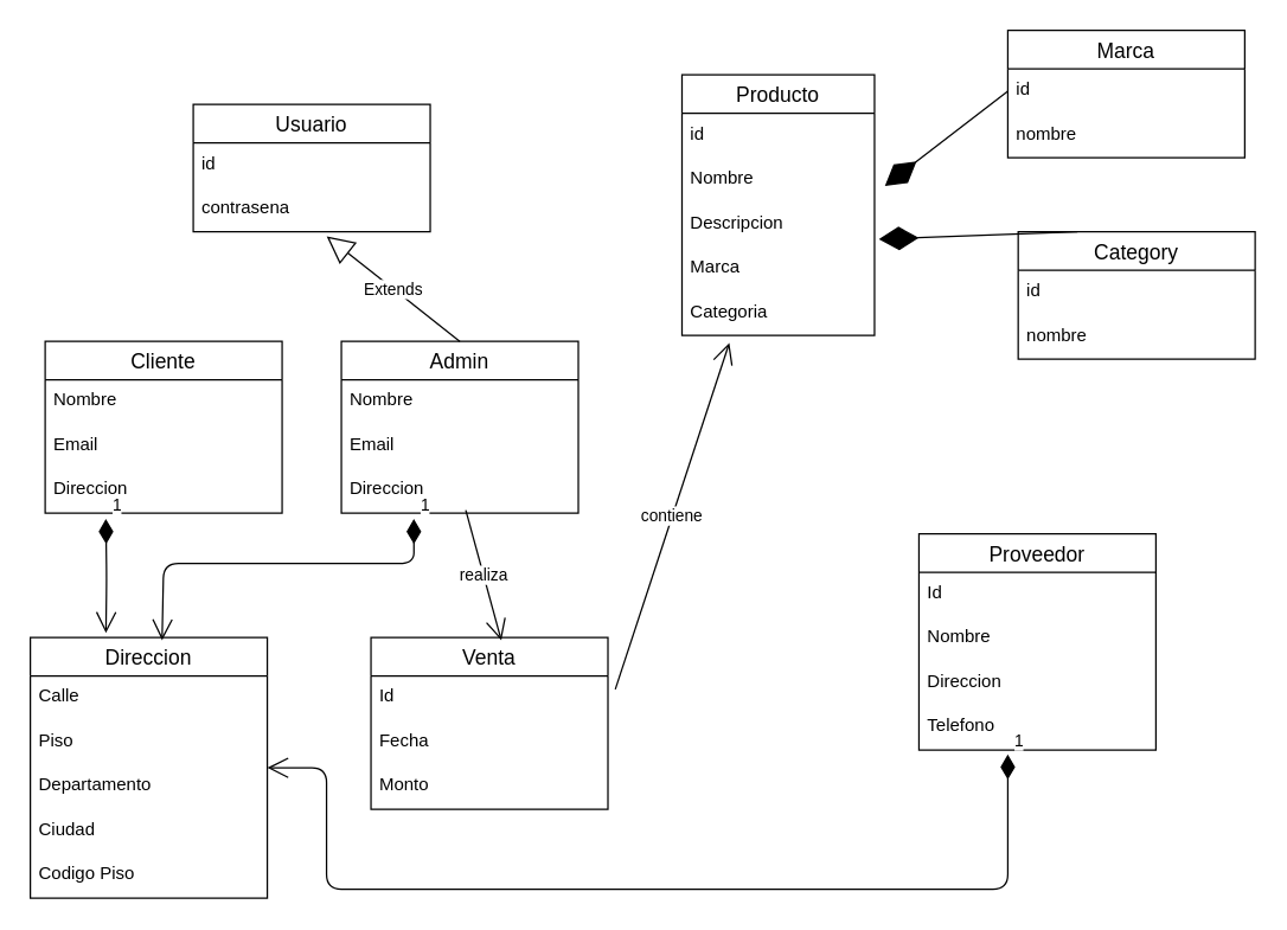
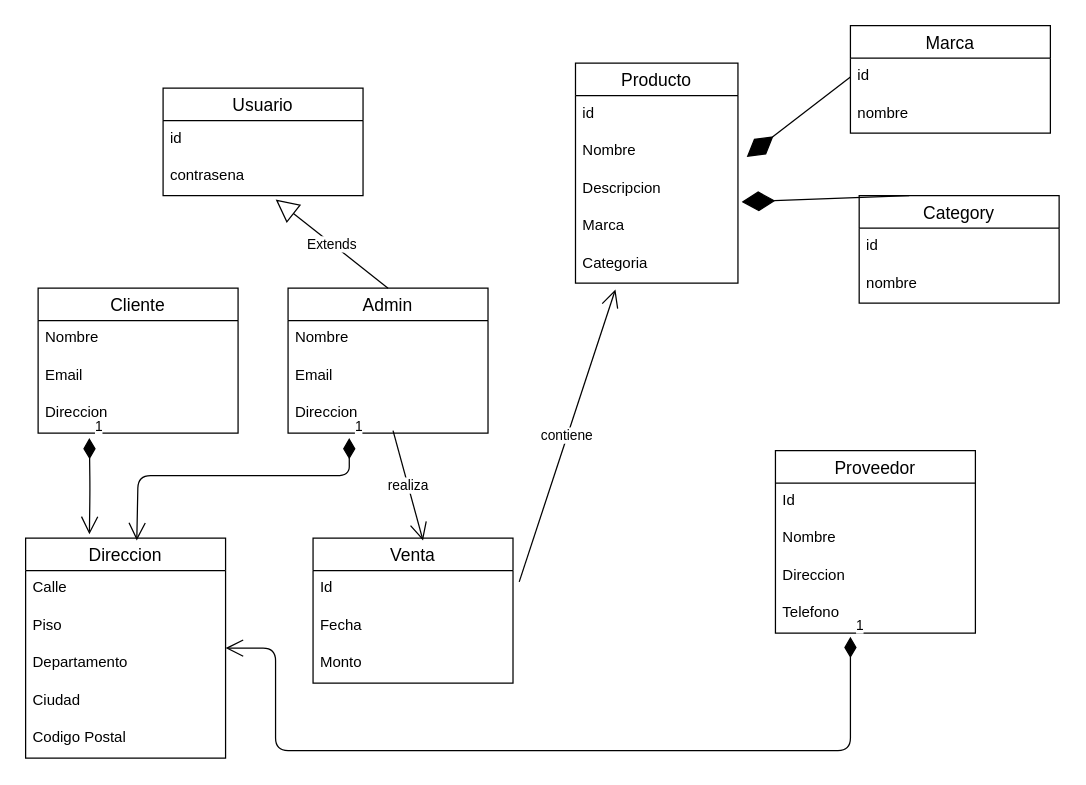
  <mxCell id="0" />
  <mxCell id="1" parent="0" />
  <mxCell id="2" value="Producto" style="swimlane;fontStyle=0;childLayout=stackLayout;horizontal=1;startSize=26;horizontalStack=0;resizeParent=1;resizeParentMax=0;resizeLast=0;collapsible=1;marginBottom=0;align=center;fontSize=14;" parent="1" vertex="1"><mxGeometry x="460" y="50" width="130" height="176" as="geometry" /></mxCell>
  <mxCell id="3" value="id" style="text;strokeColor=none;fillColor=none;spacingLeft=4;spacingRight=4;overflow=hidden;rotatable=0;points=[[0,0.5],[1,0.5]];portConstraint=eastwest;fontSize=12;" parent="2" vertex="1"><mxGeometry y="26" width="130" height="30" as="geometry" /></mxCell>
  <mxCell id="4" value="Nombre" style="text;strokeColor=none;fillColor=none;spacingLeft=4;spacingRight=4;overflow=hidden;rotatable=0;points=[[0,0.5],[1,0.5]];portConstraint=eastwest;fontSize=12;" parent="2" vertex="1"><mxGeometry y="56" width="130" height="30" as="geometry" /></mxCell>
  <mxCell id="5" value="Descripcion" style="text;strokeColor=none;fillColor=none;spacingLeft=4;spacingRight=4;overflow=hidden;rotatable=0;points=[[0,0.5],[1,0.5]];portConstraint=eastwest;fontSize=12;" parent="2" vertex="1"><mxGeometry y="86" width="130" height="30" as="geometry" /></mxCell>
  <mxCell id="6" value="Marca" style="text;strokeColor=none;fillColor=none;spacingLeft=4;spacingRight=4;overflow=hidden;rotatable=0;points=[[0,0.5],[1,0.5]];portConstraint=eastwest;fontSize=12;" parent="2" vertex="1"><mxGeometry y="116" width="130" height="30" as="geometry" /></mxCell>
  <mxCell id="7" value="Categoria" style="text;strokeColor=none;fillColor=none;spacingLeft=4;spacingRight=4;overflow=hidden;rotatable=0;points=[[0,0.5],[1,0.5]];portConstraint=eastwest;fontSize=12;" parent="2" vertex="1"><mxGeometry y="146" width="130" height="30" as="geometry" /></mxCell>
  <mxCell id="8" value="Usuario" style="swimlane;fontStyle=0;childLayout=stackLayout;horizontal=1;startSize=26;horizontalStack=0;resizeParent=1;resizeParentMax=0;resizeLast=0;collapsible=1;marginBottom=0;align=center;fontSize=14;" parent="1" vertex="1"><mxGeometry x="130" y="70" width="160" height="86" as="geometry" /></mxCell>
  <mxCell id="9" value="id " style="text;strokeColor=none;fillColor=none;spacingLeft=4;spacingRight=4;overflow=hidden;rotatable=0;points=[[0,0.5],[1,0.5]];portConstraint=eastwest;fontSize=12;" parent="8" vertex="1"><mxGeometry y="26" width="160" height="30" as="geometry" /></mxCell>
  <mxCell id="10" value="contrasena" style="text;strokeColor=none;fillColor=none;spacingLeft=4;spacingRight=4;overflow=hidden;rotatable=0;points=[[0,0.5],[1,0.5]];portConstraint=eastwest;fontSize=12;" parent="8" vertex="1"><mxGeometry y="56" width="160" height="30" as="geometry" /></mxCell>
  <mxCell id="11" value="Category" style="swimlane;fontStyle=0;childLayout=stackLayout;horizontal=1;startSize=26;horizontalStack=0;resizeParent=1;resizeParentMax=0;resizeLast=0;collapsible=1;marginBottom=0;align=center;fontSize=14;" parent="1" vertex="1"><mxGeometry x="687" y="156" width="160" height="86" as="geometry" /></mxCell>
  <mxCell id="12" value="id" style="text;strokeColor=none;fillColor=none;spacingLeft=4;spacingRight=4;overflow=hidden;rotatable=0;points=[[0,0.5],[1,0.5]];portConstraint=eastwest;fontSize=12;" parent="11" vertex="1"><mxGeometry y="26" width="160" height="30" as="geometry" /></mxCell>
  <mxCell id="13" value="nombre" style="text;strokeColor=none;fillColor=none;spacingLeft=4;spacingRight=4;overflow=hidden;rotatable=0;points=[[0,0.5],[1,0.5]];portConstraint=eastwest;fontSize=12;" parent="11" vertex="1"><mxGeometry y="56" width="160" height="30" as="geometry" /></mxCell>
  <mxCell id="14" value="Marca" style="swimlane;fontStyle=0;childLayout=stackLayout;horizontal=1;startSize=26;horizontalStack=0;resizeParent=1;resizeParentMax=0;resizeLast=0;collapsible=1;marginBottom=0;align=center;fontSize=14;" parent="1" vertex="1"><mxGeometry x="680" y="20" width="160" height="86" as="geometry" /></mxCell>
  <mxCell id="15" value="id" style="text;strokeColor=none;fillColor=none;spacingLeft=4;spacingRight=4;overflow=hidden;rotatable=0;points=[[0,0.5],[1,0.5]];portConstraint=eastwest;fontSize=12;" parent="14" vertex="1"><mxGeometry y="26" width="160" height="30" as="geometry" /></mxCell>
  <mxCell id="16" value="nombre" style="text;strokeColor=none;fillColor=none;spacingLeft=4;spacingRight=4;overflow=hidden;rotatable=0;points=[[0,0.5],[1,0.5]];portConstraint=eastwest;fontSize=12;" parent="14" vertex="1"><mxGeometry y="56" width="160" height="30" as="geometry" /></mxCell>
  <mxCell id="17" value="Venta" style="swimlane;fontStyle=0;childLayout=stackLayout;horizontal=1;startSize=26;horizontalStack=0;resizeParent=1;resizeParentMax=0;resizeLast=0;collapsible=1;marginBottom=0;align=center;fontSize=14;" parent="1" vertex="1"><mxGeometry x="250" y="430" width="160" height="116" as="geometry" /></mxCell>
  <mxCell id="18" value="Id" style="text;strokeColor=none;fillColor=none;spacingLeft=4;spacingRight=4;overflow=hidden;rotatable=0;points=[[0,0.5],[1,0.5]];portConstraint=eastwest;fontSize=12;" parent="17" vertex="1"><mxGeometry y="26" width="160" height="30" as="geometry" /></mxCell>
  <mxCell id="19" value="Fecha" style="text;strokeColor=none;fillColor=none;spacingLeft=4;spacingRight=4;overflow=hidden;rotatable=0;points=[[0,0.5],[1,0.5]];portConstraint=eastwest;fontSize=12;" parent="17" vertex="1"><mxGeometry y="56" width="160" height="30" as="geometry" /></mxCell>
  <mxCell id="20" value="Monto" style="text;strokeColor=none;fillColor=none;spacingLeft=4;spacingRight=4;overflow=hidden;rotatable=0;points=[[0,0.5],[1,0.5]];portConstraint=eastwest;fontSize=12;" parent="17" vertex="1"><mxGeometry y="86" width="160" height="30" as="geometry" /></mxCell>
  <mxCell id="21" value="Cliente" style="swimlane;fontStyle=0;childLayout=stackLayout;horizontal=1;startSize=26;horizontalStack=0;resizeParent=1;resizeParentMax=0;resizeLast=0;collapsible=1;marginBottom=0;align=center;fontSize=14;" parent="1" vertex="1"><mxGeometry x="30" y="230" width="160" height="116" as="geometry" /></mxCell>
  <mxCell id="22" value="Nombre" style="text;strokeColor=none;fillColor=none;spacingLeft=4;spacingRight=4;overflow=hidden;rotatable=0;points=[[0,0.5],[1,0.5]];portConstraint=eastwest;fontSize=12;" parent="21" vertex="1"><mxGeometry y="26" width="160" height="30" as="geometry" /></mxCell>
  <mxCell id="23" value="Email" style="text;strokeColor=none;fillColor=none;spacingLeft=4;spacingRight=4;overflow=hidden;rotatable=0;points=[[0,0.5],[1,0.5]];portConstraint=eastwest;fontSize=12;" parent="21" vertex="1"><mxGeometry y="56" width="160" height="30" as="geometry" /></mxCell>
  <mxCell id="24" value="Direccion" style="text;strokeColor=none;fillColor=none;spacingLeft=4;spacingRight=4;overflow=hidden;rotatable=0;points=[[0,0.5],[1,0.5]];portConstraint=eastwest;fontSize=12;" parent="21" vertex="1"><mxGeometry y="86" width="160" height="30" as="geometry" /></mxCell>
  <mxCell id="25" value="Admin" style="swimlane;fontStyle=0;childLayout=stackLayout;horizontal=1;startSize=26;horizontalStack=0;resizeParent=1;resizeParentMax=0;resizeLast=0;collapsible=1;marginBottom=0;align=center;fontSize=14;" parent="1" vertex="1"><mxGeometry x="230" y="230" width="160" height="116" as="geometry" /></mxCell>
  <mxCell id="26" value="Nombre" style="text;strokeColor=none;fillColor=none;spacingLeft=4;spacingRight=4;overflow=hidden;rotatable=0;points=[[0,0.5],[1,0.5]];portConstraint=eastwest;fontSize=12;" parent="25" vertex="1"><mxGeometry y="26" width="160" height="30" as="geometry" /></mxCell>
  <mxCell id="27" value="Email" style="text;strokeColor=none;fillColor=none;spacingLeft=4;spacingRight=4;overflow=hidden;rotatable=0;points=[[0,0.5],[1,0.5]];portConstraint=eastwest;fontSize=12;" parent="25" vertex="1"><mxGeometry y="56" width="160" height="30" as="geometry" /></mxCell>
  <mxCell id="28" value="Direccion" style="text;strokeColor=none;fillColor=none;spacingLeft=4;spacingRight=4;overflow=hidden;rotatable=0;points=[[0,0.5],[1,0.5]];portConstraint=eastwest;fontSize=12;" parent="25" vertex="1"><mxGeometry y="86" width="160" height="30" as="geometry" /></mxCell>
  <mxCell id="29" value="Extends" style="endArrow=block;endSize=16;endFill=0;html=1;entryX=0.563;entryY=1.1;entryDx=0;entryDy=0;entryPerimeter=0;" parent="25" target="10" edge="1"><mxGeometry width="160" relative="1" as="geometry"><mxPoint x="80" as="sourcePoint" /><mxPoint x="240" as="targetPoint" /></mxGeometry></mxCell>
  <mxCell id="30" value="" style="endArrow=diamondThin;endFill=1;endSize=24;html=1;exitX=0.25;exitY=0;exitDx=0;exitDy=0;entryX=1.023;entryY=-0.167;entryDx=0;entryDy=0;entryPerimeter=0;" parent="1" source="11" target="6" edge="1"><mxGeometry width="160" relative="1" as="geometry"><mxPoint x="390" y="210" as="sourcePoint" /><mxPoint x="550" y="210" as="targetPoint" /></mxGeometry></mxCell>
  <mxCell id="31" value="" style="endArrow=diamondThin;endFill=1;endSize=24;html=1;exitX=0;exitY=0.5;exitDx=0;exitDy=0;entryX=1.054;entryY=0.633;entryDx=0;entryDy=0;entryPerimeter=0;" parent="1" source="15" target="4" edge="1"><mxGeometry width="160" relative="1" as="geometry"><mxPoint x="650" y="70" as="sourcePoint" /><mxPoint x="760" y="120" as="targetPoint" /></mxGeometry></mxCell>
  <mxCell id="32" value="Proveedor" style="swimlane;fontStyle=0;childLayout=stackLayout;horizontal=1;startSize=26;horizontalStack=0;resizeParent=1;resizeParentMax=0;resizeLast=0;collapsible=1;marginBottom=0;align=center;fontSize=14;" parent="1" vertex="1"><mxGeometry x="620" y="360" width="160" height="146" as="geometry" /></mxCell>
  <mxCell id="33" value="Id" style="text;strokeColor=none;fillColor=none;spacingLeft=4;spacingRight=4;overflow=hidden;rotatable=0;points=[[0,0.5],[1,0.5]];portConstraint=eastwest;fontSize=12;" parent="32" vertex="1"><mxGeometry y="26" width="160" height="30" as="geometry" /></mxCell>
  <mxCell id="34" value="Nombre" style="text;strokeColor=none;fillColor=none;spacingLeft=4;spacingRight=4;overflow=hidden;rotatable=0;points=[[0,0.5],[1,0.5]];portConstraint=eastwest;fontSize=12;" parent="32" vertex="1"><mxGeometry y="56" width="160" height="30" as="geometry" /></mxCell>
  <mxCell id="35" value="Direccion" style="text;strokeColor=none;fillColor=none;spacingLeft=4;spacingRight=4;overflow=hidden;rotatable=0;points=[[0,0.5],[1,0.5]];portConstraint=eastwest;fontSize=12;" parent="32" vertex="1"><mxGeometry y="86" width="160" height="30" as="geometry" /></mxCell>
  <mxCell id="36" value="Telefono" style="text;strokeColor=none;fillColor=none;spacingLeft=4;spacingRight=4;overflow=hidden;rotatable=0;points=[[0,0.5],[1,0.5]];portConstraint=eastwest;fontSize=12;" parent="32" vertex="1"><mxGeometry y="116" width="160" height="30" as="geometry" /></mxCell>
  <mxCell id="37" value="realiza" style="endArrow=open;endFill=1;endSize=12;html=1;exitX=0.525;exitY=0.933;exitDx=0;exitDy=0;exitPerimeter=0;entryX=0.55;entryY=0.017;entryDx=0;entryDy=0;entryPerimeter=0;" parent="1" source="28" target="17" edge="1"><mxGeometry width="160" relative="1" as="geometry"><mxPoint x="390" y="320" as="sourcePoint" /><mxPoint x="550" y="320" as="targetPoint" /></mxGeometry></mxCell>
  <mxCell id="38" value="contiene" style="endArrow=open;endFill=1;endSize=12;html=1;exitX=1.031;exitY=0.3;exitDx=0;exitDy=0;exitPerimeter=0;entryX=0.246;entryY=1.167;entryDx=0;entryDy=0;entryPerimeter=0;" parent="1" source="18" target="7" edge="1"><mxGeometry width="160" relative="1" as="geometry"><mxPoint x="390" y="340" as="sourcePoint" /><mxPoint x="550" y="340" as="targetPoint" /></mxGeometry></mxCell>
  <mxCell id="39" value="Direccion" style="swimlane;fontStyle=0;childLayout=stackLayout;horizontal=1;startSize=26;horizontalStack=0;resizeParent=1;resizeParentMax=0;resizeLast=0;collapsible=1;marginBottom=0;align=center;fontSize=14;" vertex="1" parent="1"><mxGeometry y="430" width="160" height="176" as="geometry" x="20"><mxRectangle y="450" width="90" height="26" as="alternateBounds" /></mxGeometry></mxCell>
  <mxCell id="40" value="Calle" style="text;strokeColor=none;fillColor=none;spacingLeft=4;spacingRight=4;overflow=hidden;rotatable=0;points=[[0,0.5],[1,0.5]];portConstraint=eastwest;fontSize=12;" vertex="1" parent="39"><mxGeometry y="26" width="160" height="30" as="geometry" /></mxCell>
  <mxCell id="41" value="Piso" style="text;strokeColor=none;fillColor=none;spacingLeft=4;spacingRight=4;overflow=hidden;rotatable=0;points=[[0,0.5],[1,0.5]];portConstraint=eastwest;fontSize=12;" vertex="1" parent="39"><mxGeometry y="56" width="160" height="30" as="geometry" /></mxCell>
  <mxCell id="42" value="Departamento&#10;" style="text;strokeColor=none;fillColor=none;spacingLeft=4;spacingRight=4;overflow=hidden;rotatable=0;points=[[0,0.5],[1,0.5]];portConstraint=eastwest;fontSize=12;" vertex="1" parent="39"><mxGeometry y="86" width="160" height="30" as="geometry" /></mxCell>
  <mxCell id="43" value="Ciudad" style="text;strokeColor=none;fillColor=none;spacingLeft=4;spacingRight=4;overflow=hidden;rotatable=0;points=[[0,0.5],[1,0.5]];portConstraint=eastwest;fontSize=12;" vertex="1" parent="39"><mxGeometry y="116" width="160" height="30" as="geometry" /></mxCell>
- <mxCell id="44" value="Codigo Piso" style="text;strokeColor=none;fillColor=none;spacingLeft=4;spacingRight=4;overflow=hidden;rotatable=0;points=[[0,0.5],[1,0.5]];portConstraint=eastwest;fontSize=12;" vertex="1" parent="39"><mxGeometry y="146" width="160" height="30" as="geometry" /></mxCell>
+ <mxCell id="44" value="Codigo Postal" style="text;strokeColor=none;fillColor=none;spacingLeft=4;spacingRight=4;overflow=hidden;rotatable=0;points=[[0,0.5],[1,0.5]];portConstraint=eastwest;fontSize=12;" vertex="1" parent="39"><mxGeometry y="146" width="160" height="30" as="geometry" /></mxCell>
  <mxCell id="45" value="1" style="endArrow=open;html=1;endSize=12;startArrow=diamondThin;startSize=14;startFill=1;edgeStyle=orthogonalEdgeStyle;align=left;verticalAlign=bottom;entryX=0.319;entryY=-0.017;entryDx=0;entryDy=0;entryPerimeter=0;" edge="1" parent="1" target="39"><mxGeometry x="-1" y="3" relative="1" as="geometry"><mxPoint x="71" y="350" as="sourcePoint" /><mxPoint x="230" y="350" as="targetPoint" /></mxGeometry></mxCell>
  <mxCell id="46" value="1" style="endArrow=open;html=1;endSize=12;startArrow=diamondThin;startSize=14;startFill=1;edgeStyle=orthogonalEdgeStyle;align=left;verticalAlign=bottom;entryX=0.556;entryY=0.011;entryDx=0;entryDy=0;entryPerimeter=0;exitX=0.306;exitY=1.133;exitDx=0;exitDy=0;exitPerimeter=0;" edge="1" parent="1" source="28" target="39"><mxGeometry x="-1" y="3" relative="1" as="geometry"><mxPoint x="280" y="380" as="sourcePoint" /><mxPoint x="110" y="420" as="targetPoint" /><Array as="points"><mxPoint x="279" y="380" /><mxPoint x="110" y="380" /></Array></mxGeometry></mxCell>
  <mxCell id="47" value="1" style="endArrow=open;html=1;endSize=12;startArrow=diamondThin;startSize=14;startFill=1;edgeStyle=orthogonalEdgeStyle;align=left;verticalAlign=bottom;exitX=0.375;exitY=1.1;exitDx=0;exitDy=0;exitPerimeter=0;" edge="1" parent="1" source="36" target="39"><mxGeometry x="-1" y="3" relative="1" as="geometry"><mxPoint x="680" y="540" as="sourcePoint" /><mxPoint x="200" y="591" as="targetPoint" /><Array as="points"><mxPoint x="680" y="600" /><mxPoint x="220" y="600" /><mxPoint x="220" y="518" /></Array></mxGeometry></mxCell>
